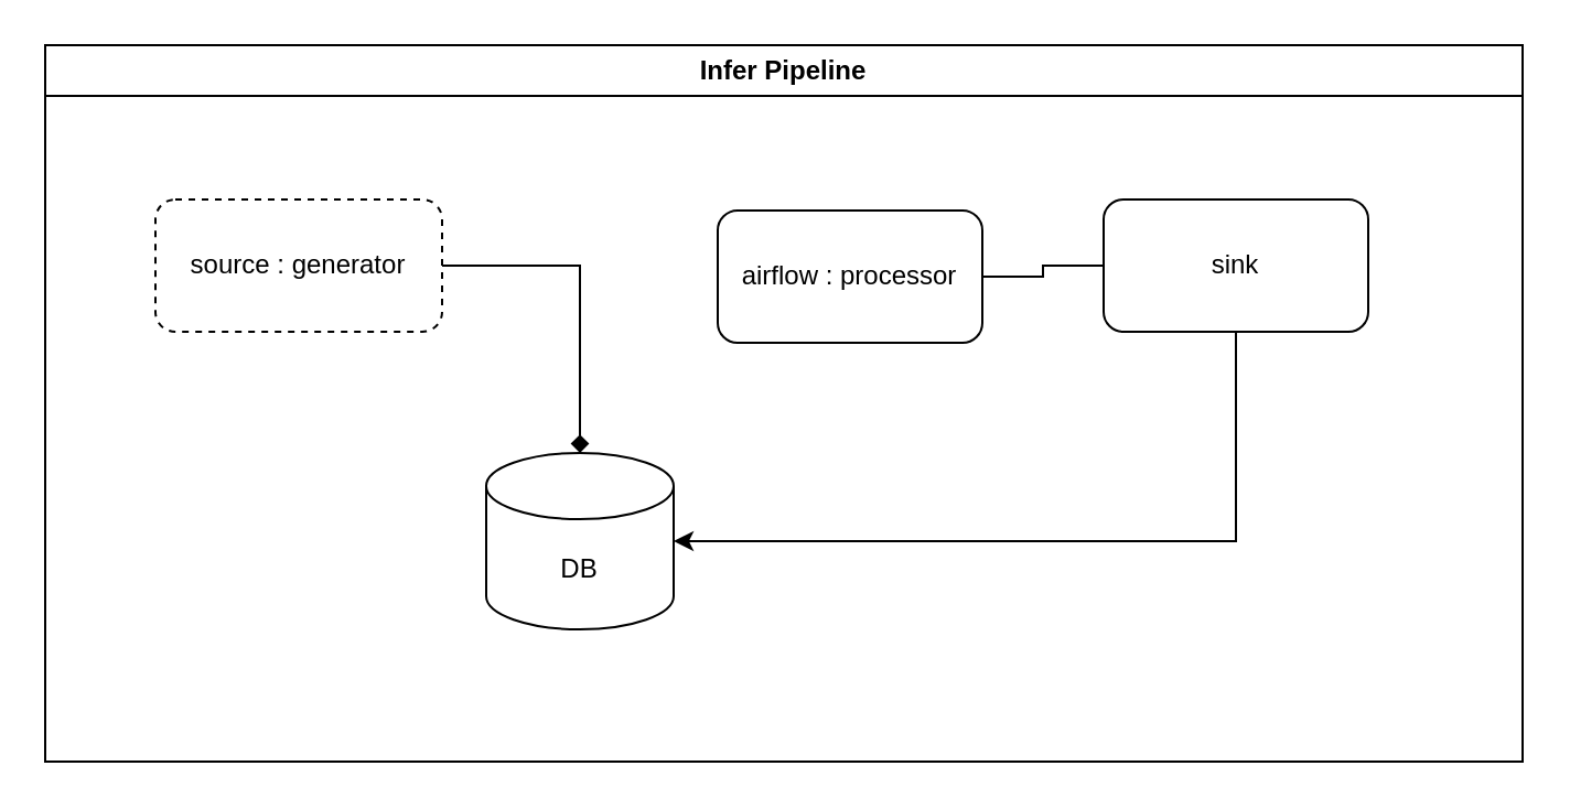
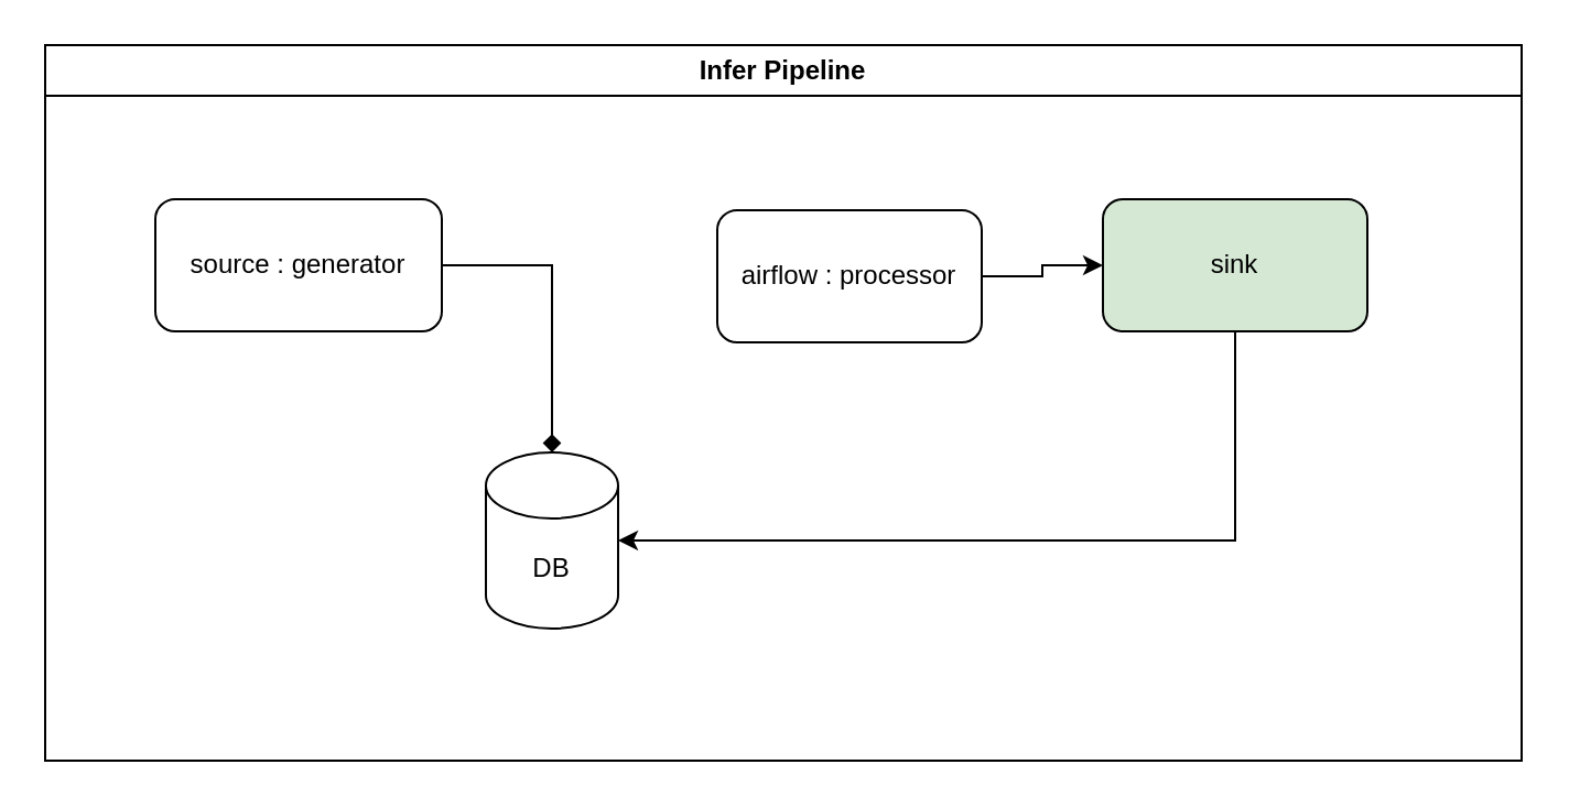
  <mxCell id="0" />
  <mxCell id="1" parent="0" />
  <mxCell id="2" value="Infer Pipeline" style="swimlane;whiteSpace=wrap;html=1;" vertex="1" parent="1"><mxGeometry x="20" y="20" width="670" height="325" as="geometry" /></mxCell>
- <mxCell id="3" value="source : generator" style="rounded=1;whiteSpace=wrap;html=1;dashed=1;" vertex="1" parent="2"><mxGeometry x="50" y="70" width="130" height="60" as="geometry" /></mxCell>
- <mxCell id="4" value="" style="edgeStyle=orthogonalEdgeStyle;rounded=0;orthogonalLoop=1;jettySize=auto;html=1;endArrow=none;" edge="1" parent="2" source="5" target="8"><mxGeometry relative="1" as="geometry" /></mxCell>
+ <mxCell id="3" value="source : generator" style="rounded=1;whiteSpace=wrap;html=1;" vertex="1" parent="2"><mxGeometry x="50" y="70" width="130" height="60" as="geometry" /></mxCell>
+ <mxCell id="4" value="" style="edgeStyle=orthogonalEdgeStyle;rounded=0;orthogonalLoop=1;jettySize=auto;html=1;" edge="1" parent="2" source="5" target="8"><mxGeometry relative="1" as="geometry" /></mxCell>
  <mxCell id="5" value="airflow : processor" style="rounded=1;whiteSpace=wrap;html=1;" vertex="1" parent="2"><mxGeometry x="305" y="75" width="120" height="60" as="geometry" /></mxCell>
- <mxCell id="6" value="DB" style="shape=cylinder3;whiteSpace=wrap;html=1;boundedLbl=1;backgroundOutline=1;size=15;" vertex="1" parent="2"><mxGeometry x="200" y="185" width="85" height="80" as="geometry" /></mxCell>
+ <mxCell id="6" value="DB" style="shape=cylinder3;whiteSpace=wrap;html=1;boundedLbl=1;backgroundOutline=1;size=15;" vertex="1" parent="2"><mxGeometry x="200" y="185" width="60" height="80" as="geometry" /></mxCell>
  <mxCell id="7" style="edgeStyle=orthogonalEdgeStyle;rounded=0;orthogonalLoop=1;jettySize=auto;html=1;entryX=0.5;entryY=0;entryDx=0;entryDy=0;entryPerimeter=0;exitX=1;exitY=0.5;exitDx=0;exitDy=0;endArrow=diamond;" edge="1" parent="2" source="3" target="6"><mxGeometry relative="1" as="geometry" /></mxCell>
- <mxCell id="8" value="sink" style="rounded=1;whiteSpace=wrap;html=1;" vertex="1" parent="2"><mxGeometry x="480" y="70" width="120" height="60" as="geometry" /></mxCell>
+ <mxCell id="8" value="sink" style="rounded=1;whiteSpace=wrap;html=1;fillColor=#d5e8d4;" vertex="1" parent="2"><mxGeometry x="480" y="70" width="120" height="60" as="geometry" /></mxCell>
  <mxCell id="9" style="edgeStyle=orthogonalEdgeStyle;rounded=0;orthogonalLoop=1;jettySize=auto;html=1;exitX=0.5;exitY=1;exitDx=0;exitDy=0;entryX=1;entryY=0.5;entryDx=0;entryDy=0;entryPerimeter=0;" edge="1" parent="2" source="8" target="6"><mxGeometry relative="1" as="geometry" /></mxCell>
